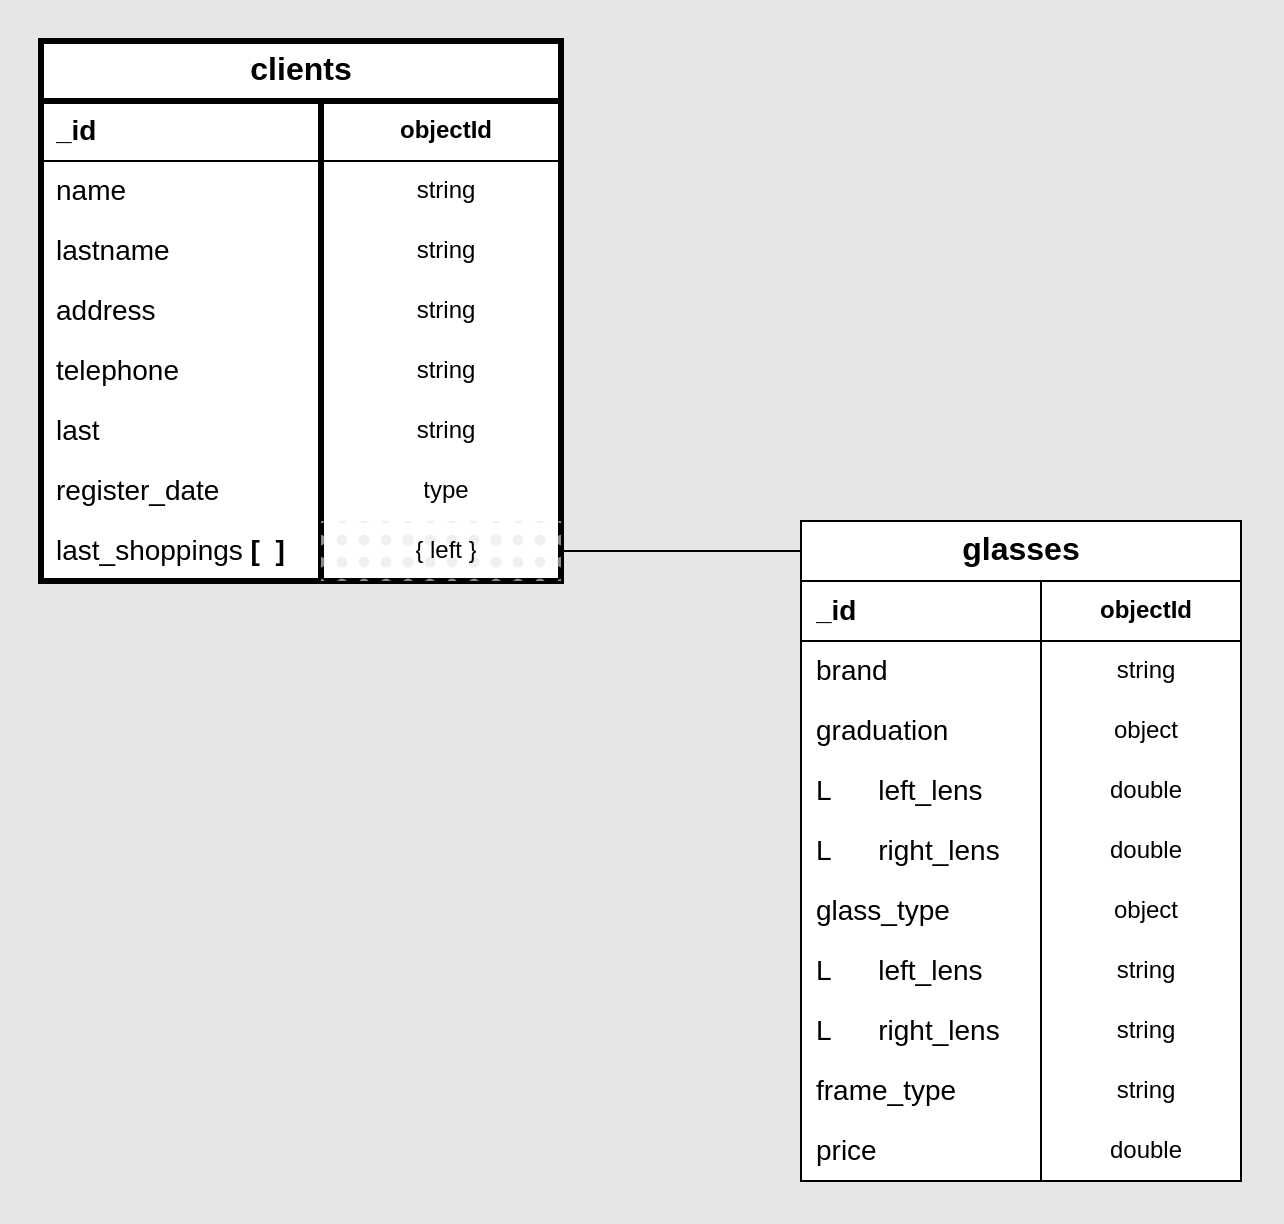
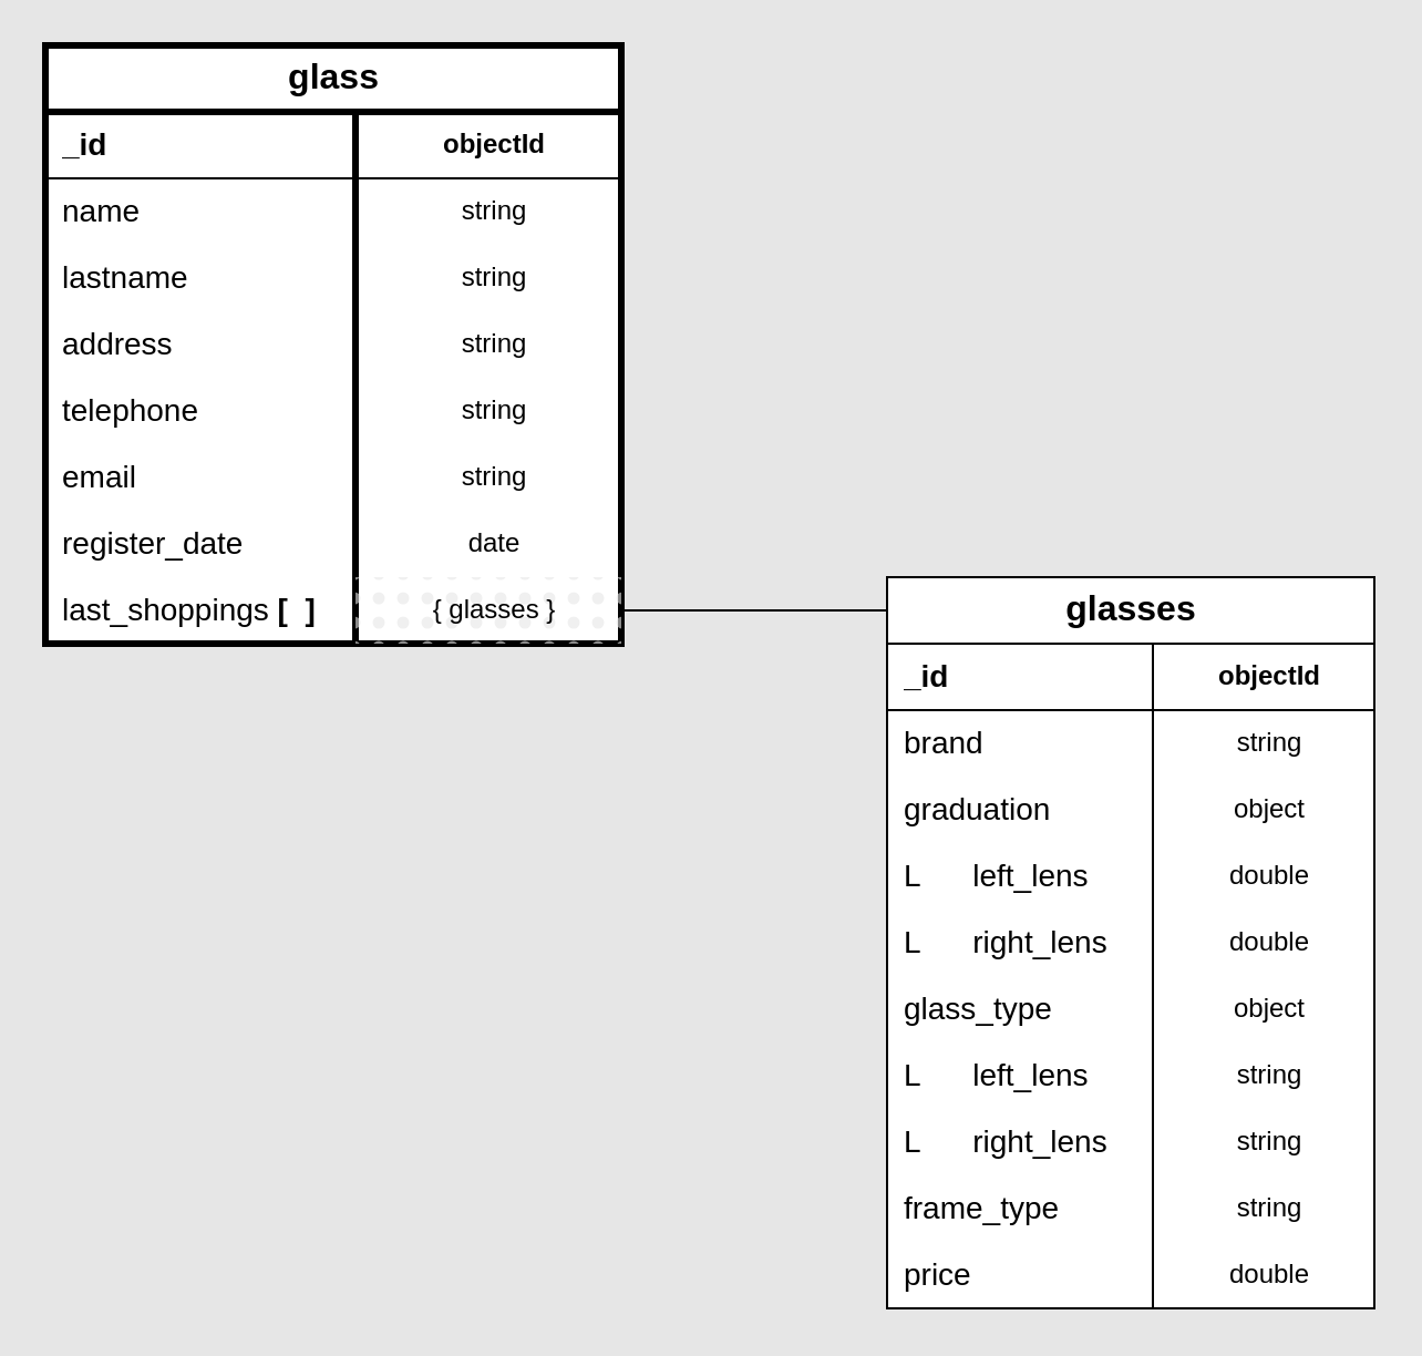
  <mxCell id="0" />
  <mxCell id="1" parent="0" />
  <mxCell id="2" value="&lt;font face=&quot;Helvetica&quot;&gt;glasses&lt;/font&gt;" style="shape=table;startSize=30;container=1;collapsible=1;childLayout=tableLayout;fixedRows=1;rowLines=0;fontStyle=1;align=center;resizeLast=1;html=1;fontFamily=Courier New;fontSize=16;swimlaneFillColor=#FFFFFF;" parent="1" vertex="1"><mxGeometry x="400" y="260" width="220" height="330" as="geometry"><mxRectangle x="440" y="150" width="90" height="30" as="alternateBounds" /></mxGeometry></mxCell>
  <mxCell id="3" value="" style="shape=tableRow;horizontal=0;startSize=0;swimlaneHead=0;swimlaneBody=0;fillColor=none;collapsible=0;dropTarget=0;points=[[0,0.5],[1,0.5]];portConstraint=eastwest;top=0;left=0;right=0;bottom=1;" parent="2" vertex="1"><mxGeometry y="30" width="220" height="30" as="geometry" /></mxCell>
  <mxCell id="4" value="_id" style="shape=partialRectangle;connectable=0;fillColor=none;top=0;left=0;bottom=0;right=0;align=left;spacingLeft=6;fontStyle=1;overflow=hidden;whiteSpace=wrap;html=1;fontFamily=Helvetica;fontSize=14;" parent="3" vertex="1"><mxGeometry width="120" height="30" as="geometry"><mxRectangle width="120" height="30" as="alternateBounds" /></mxGeometry></mxCell>
  <mxCell id="5" value="objectId" style="shape=partialRectangle;connectable=0;fillColor=none;top=0;left=0;bottom=0;right=0;align=center;spacingLeft=6;fontStyle=1;overflow=hidden;whiteSpace=wrap;html=1;fontFamily=Helvetica;fontSize=12;" parent="3" vertex="1"><mxGeometry x="120" width="100" height="30" as="geometry"><mxRectangle width="100" height="30" as="alternateBounds" /></mxGeometry></mxCell>
  <mxCell id="6" value="" style="shape=tableRow;horizontal=0;startSize=0;swimlaneHead=0;swimlaneBody=0;fillColor=none;collapsible=0;dropTarget=0;points=[[0,0.5],[1,0.5]];portConstraint=eastwest;top=0;left=0;right=0;bottom=0;" parent="2" vertex="1"><mxGeometry y="60" width="220" height="30" as="geometry" /></mxCell>
  <mxCell id="7" value="brand" style="shape=partialRectangle;connectable=0;fillColor=none;top=0;left=0;bottom=0;right=0;align=left;spacingLeft=6;overflow=hidden;whiteSpace=wrap;html=1;fontFamily=Helvetica;fontSize=14;" parent="6" vertex="1"><mxGeometry width="120" height="30" as="geometry"><mxRectangle width="120" height="30" as="alternateBounds" /></mxGeometry></mxCell>
  <mxCell id="8" value="string" style="shape=partialRectangle;connectable=0;fillColor=none;top=0;left=0;bottom=0;right=0;align=center;spacingLeft=6;overflow=hidden;whiteSpace=wrap;html=1;strokeWidth=0;" parent="6" vertex="1"><mxGeometry x="120" width="100" height="30" as="geometry"><mxRectangle width="100" height="30" as="alternateBounds" /></mxGeometry></mxCell>
  <mxCell id="9" value="" style="shape=tableRow;horizontal=0;startSize=0;swimlaneHead=0;swimlaneBody=0;fillColor=none;collapsible=0;dropTarget=0;points=[[0,0.5],[1,0.5]];portConstraint=eastwest;top=0;left=0;right=0;bottom=0;" parent="2" vertex="1"><mxGeometry y="90" width="220" height="30" as="geometry" /></mxCell>
  <mxCell id="10" value="graduation" style="shape=partialRectangle;connectable=0;fillColor=none;top=0;left=0;bottom=0;right=0;align=left;spacingLeft=6;overflow=hidden;whiteSpace=wrap;html=1;fontFamily=Helvetica;fontSize=14;" parent="9" vertex="1"><mxGeometry width="120" height="30" as="geometry"><mxRectangle width="120" height="30" as="alternateBounds" /></mxGeometry></mxCell>
  <mxCell id="11" value="object" style="shape=partialRectangle;connectable=0;fillColor=none;top=0;left=0;bottom=0;right=0;align=center;spacingLeft=6;overflow=hidden;whiteSpace=wrap;html=1;" parent="9" vertex="1"><mxGeometry x="120" width="100" height="30" as="geometry"><mxRectangle width="100" height="30" as="alternateBounds" /></mxGeometry></mxCell>
  <mxCell id="12" value="" style="shape=tableRow;horizontal=0;startSize=0;swimlaneHead=0;swimlaneBody=0;fillColor=none;collapsible=0;dropTarget=0;points=[[0,0.5],[1,0.5]];portConstraint=eastwest;top=0;left=0;right=0;bottom=0;" parent="2" vertex="1"><mxGeometry y="120" width="220" height="30" as="geometry" /></mxCell>
  <mxCell id="13" value="L&lt;span style=&quot;white-space: pre;&quot;&gt;&#09;&lt;/span&gt;left_lens" style="shape=partialRectangle;connectable=0;fillColor=none;top=0;left=0;bottom=0;right=0;align=left;spacingLeft=6;overflow=hidden;whiteSpace=wrap;html=1;fontFamily=Helvetica;fontSize=14;" parent="12" vertex="1"><mxGeometry width="120" height="30" as="geometry"><mxRectangle width="120" height="30" as="alternateBounds" /></mxGeometry></mxCell>
  <mxCell id="14" value="double" style="shape=partialRectangle;connectable=0;fillColor=none;top=0;left=0;bottom=0;right=0;align=center;spacingLeft=6;overflow=hidden;whiteSpace=wrap;html=1;" parent="12" vertex="1"><mxGeometry x="120" width="100" height="30" as="geometry"><mxRectangle width="100" height="30" as="alternateBounds" /></mxGeometry></mxCell>
  <mxCell id="15" style="shape=tableRow;horizontal=0;startSize=0;swimlaneHead=0;swimlaneBody=0;fillColor=none;collapsible=0;dropTarget=0;points=[[0,0.5],[1,0.5]];portConstraint=eastwest;top=0;left=0;right=0;bottom=0;" parent="2" vertex="1"><mxGeometry y="150" width="220" height="30" as="geometry" /></mxCell>
  <mxCell id="16" value="L&lt;span style=&quot;white-space: pre;&quot;&gt;&#09;&lt;/span&gt;right_lens" style="shape=partialRectangle;connectable=0;fillColor=none;top=0;left=0;bottom=0;right=0;align=left;spacingLeft=6;overflow=hidden;whiteSpace=wrap;html=1;fontFamily=Helvetica;fontSize=14;" parent="15" vertex="1"><mxGeometry width="120" height="30" as="geometry"><mxRectangle width="120" height="30" as="alternateBounds" /></mxGeometry></mxCell>
  <mxCell id="17" value="double" style="shape=partialRectangle;connectable=0;fillColor=none;top=0;left=0;bottom=0;right=0;align=center;spacingLeft=6;overflow=hidden;whiteSpace=wrap;html=1;" parent="15" vertex="1"><mxGeometry x="120" width="100" height="30" as="geometry"><mxRectangle width="100" height="30" as="alternateBounds" /></mxGeometry></mxCell>
  <mxCell id="18" style="shape=tableRow;horizontal=0;startSize=0;swimlaneHead=0;swimlaneBody=0;fillColor=none;collapsible=0;dropTarget=0;points=[[0,0.5],[1,0.5]];portConstraint=eastwest;top=0;left=0;right=0;bottom=0;" parent="2" vertex="1"><mxGeometry y="180" width="220" height="30" as="geometry" /></mxCell>
  <mxCell id="19" value="glass_type" style="shape=partialRectangle;connectable=0;fillColor=none;top=0;left=0;bottom=0;right=0;align=left;spacingLeft=6;overflow=hidden;whiteSpace=wrap;html=1;fontFamily=Helvetica;fontSize=14;" parent="18" vertex="1"><mxGeometry width="120" height="30" as="geometry"><mxRectangle width="120" height="30" as="alternateBounds" /></mxGeometry></mxCell>
  <mxCell id="20" value="object" style="shape=partialRectangle;connectable=0;fillColor=none;top=0;left=0;bottom=0;right=0;align=center;spacingLeft=6;overflow=hidden;whiteSpace=wrap;html=1;" parent="18" vertex="1"><mxGeometry x="120" width="100" height="30" as="geometry"><mxRectangle width="100" height="30" as="alternateBounds" /></mxGeometry></mxCell>
  <mxCell id="21" style="shape=tableRow;horizontal=0;startSize=0;swimlaneHead=0;swimlaneBody=0;fillColor=none;collapsible=0;dropTarget=0;points=[[0,0.5],[1,0.5]];portConstraint=eastwest;top=0;left=0;right=0;bottom=0;" parent="2" vertex="1"><mxGeometry y="210" width="220" height="30" as="geometry" /></mxCell>
  <mxCell id="22" value="L&lt;span style=&quot;white-space: pre;&quot;&gt;&#09;&lt;/span&gt;left_lens" style="shape=partialRectangle;connectable=0;fillColor=none;top=0;left=0;bottom=0;right=0;align=left;spacingLeft=6;overflow=hidden;whiteSpace=wrap;html=1;fontFamily=Helvetica;fontSize=14;" parent="21" vertex="1"><mxGeometry width="120" height="30" as="geometry"><mxRectangle width="120" height="30" as="alternateBounds" /></mxGeometry></mxCell>
  <mxCell id="23" value="string" style="shape=partialRectangle;connectable=0;fillColor=none;top=0;left=0;bottom=0;right=0;align=center;spacingLeft=6;overflow=hidden;whiteSpace=wrap;html=1;" parent="21" vertex="1"><mxGeometry x="120" width="100" height="30" as="geometry"><mxRectangle width="100" height="30" as="alternateBounds" /></mxGeometry></mxCell>
  <mxCell id="24" style="shape=tableRow;horizontal=0;startSize=0;swimlaneHead=0;swimlaneBody=0;fillColor=none;collapsible=0;dropTarget=0;points=[[0,0.5],[1,0.5]];portConstraint=eastwest;top=0;left=0;right=0;bottom=0;" parent="2" vertex="1"><mxGeometry y="240" width="220" height="30" as="geometry" /></mxCell>
  <mxCell id="25" value="L&lt;span style=&quot;white-space: pre;&quot;&gt;&#09;&lt;/span&gt;right_lens" style="shape=partialRectangle;connectable=0;fillColor=none;top=0;left=0;bottom=0;right=0;align=left;spacingLeft=6;overflow=hidden;whiteSpace=wrap;html=1;fontFamily=Helvetica;fontSize=14;" parent="24" vertex="1"><mxGeometry width="120" height="30" as="geometry"><mxRectangle width="120" height="30" as="alternateBounds" /></mxGeometry></mxCell>
  <mxCell id="26" value="string" style="shape=partialRectangle;connectable=0;fillColor=none;top=0;left=0;bottom=0;right=0;align=center;spacingLeft=6;overflow=hidden;whiteSpace=wrap;html=1;" parent="24" vertex="1"><mxGeometry x="120" width="100" height="30" as="geometry"><mxRectangle width="100" height="30" as="alternateBounds" /></mxGeometry></mxCell>
  <mxCell id="27" style="shape=tableRow;horizontal=0;startSize=0;swimlaneHead=0;swimlaneBody=0;fillColor=none;collapsible=0;dropTarget=0;points=[[0,0.5],[1,0.5]];portConstraint=eastwest;top=0;left=0;right=0;bottom=0;" parent="2" vertex="1"><mxGeometry y="270" width="220" height="30" as="geometry" /></mxCell>
  <mxCell id="28" value="frame_type" style="shape=partialRectangle;connectable=0;fillColor=none;top=0;left=0;bottom=0;right=0;align=left;spacingLeft=6;overflow=hidden;whiteSpace=wrap;html=1;fontFamily=Helvetica;fontSize=14;" parent="27" vertex="1"><mxGeometry width="120" height="30" as="geometry"><mxRectangle width="120" height="30" as="alternateBounds" /></mxGeometry></mxCell>
  <mxCell id="29" value="string" style="shape=partialRectangle;connectable=0;fillColor=none;top=0;left=0;bottom=0;right=0;align=center;spacingLeft=6;overflow=hidden;whiteSpace=wrap;html=1;" parent="27" vertex="1"><mxGeometry x="120" width="100" height="30" as="geometry"><mxRectangle width="100" height="30" as="alternateBounds" /></mxGeometry></mxCell>
  <mxCell id="30" style="shape=tableRow;horizontal=0;startSize=0;swimlaneHead=0;swimlaneBody=0;fillColor=none;collapsible=0;dropTarget=0;points=[[0,0.5],[1,0.5]];portConstraint=eastwest;top=0;left=0;right=0;bottom=0;" parent="2" vertex="1"><mxGeometry y="300" width="220" height="30" as="geometry" /></mxCell>
  <mxCell id="31" value="price" style="shape=partialRectangle;connectable=0;fillColor=none;top=0;left=0;bottom=0;right=0;align=left;spacingLeft=6;overflow=hidden;whiteSpace=wrap;html=1;fontFamily=Helvetica;fontSize=14;" parent="30" vertex="1"><mxGeometry width="120" height="30" as="geometry"><mxRectangle width="120" height="30" as="alternateBounds" /></mxGeometry></mxCell>
  <mxCell id="32" value="double" style="shape=partialRectangle;connectable=0;fillColor=none;top=0;left=0;bottom=0;right=0;align=center;spacingLeft=6;overflow=hidden;whiteSpace=wrap;html=1;" parent="30" vertex="1"><mxGeometry x="120" width="100" height="30" as="geometry"><mxRectangle width="100" height="30" as="alternateBounds" /></mxGeometry></mxCell>
- <mxCell id="33" value="&lt;font face=&quot;Helvetica&quot;&gt;clients&lt;/font&gt;" style="shape=table;startSize=30;container=1;collapsible=1;childLayout=tableLayout;fixedRows=1;rowLines=0;fontStyle=1;align=center;resizeLast=1;html=1;fontFamily=Courier New;fontSize=16;swimlaneFillColor=#FFFFFF;strokeWidth=3;" parent="1" vertex="1"><mxGeometry x="20" y="20" width="260" height="270" as="geometry" /></mxCell>
+ <mxCell id="33" value="&lt;font face=&quot;Helvetica&quot;&gt;glass&lt;/font&gt;" style="shape=table;startSize=30;container=1;collapsible=1;childLayout=tableLayout;fixedRows=1;rowLines=0;fontStyle=1;align=center;resizeLast=1;html=1;fontFamily=Courier New;fontSize=16;swimlaneFillColor=#FFFFFF;strokeWidth=3;" parent="1" vertex="1"><mxGeometry x="20" y="20" width="260" height="270" as="geometry" /></mxCell>
  <mxCell id="34" value="" style="shape=tableRow;horizontal=0;startSize=0;swimlaneHead=0;swimlaneBody=0;fillColor=none;collapsible=0;dropTarget=0;points=[[0,0.5],[1,0.5]];portConstraint=eastwest;top=0;left=0;right=0;bottom=1;" parent="33" vertex="1"><mxGeometry y="30" width="260" height="30" as="geometry" /></mxCell>
  <mxCell id="35" value="_id" style="shape=partialRectangle;connectable=0;fillColor=none;top=0;left=0;bottom=0;right=0;align=left;spacingLeft=6;fontStyle=1;overflow=hidden;whiteSpace=wrap;html=1;fontFamily=Helvetica;fontSize=14;" parent="34" vertex="1"><mxGeometry width="140" height="30" as="geometry"><mxRectangle width="140" height="30" as="alternateBounds" /></mxGeometry></mxCell>
  <mxCell id="36" value="objectId" style="shape=partialRectangle;connectable=0;fillColor=none;top=0;left=0;bottom=0;right=0;align=center;spacingLeft=6;fontStyle=1;overflow=hidden;whiteSpace=wrap;html=1;fontFamily=Helvetica;fontSize=12;" parent="34" vertex="1"><mxGeometry x="140" width="120" height="30" as="geometry"><mxRectangle width="120" height="30" as="alternateBounds" /></mxGeometry></mxCell>
  <mxCell id="37" value="" style="shape=tableRow;horizontal=0;startSize=0;swimlaneHead=0;swimlaneBody=0;fillColor=none;collapsible=0;dropTarget=0;points=[[0,0.5],[1,0.5]];portConstraint=eastwest;top=0;left=0;right=0;bottom=0;" parent="33" vertex="1"><mxGeometry y="60" width="260" height="30" as="geometry" /></mxCell>
  <mxCell id="38" value="name" style="shape=partialRectangle;connectable=0;fillColor=none;top=0;left=0;bottom=0;right=0;align=left;spacingLeft=6;overflow=hidden;whiteSpace=wrap;html=1;fontFamily=Helvetica;fontSize=14;" parent="37" vertex="1"><mxGeometry width="140" height="30" as="geometry"><mxRectangle width="140" height="30" as="alternateBounds" /></mxGeometry></mxCell>
  <mxCell id="39" value="string" style="shape=partialRectangle;connectable=0;fillColor=none;top=0;left=0;bottom=0;right=0;align=center;spacingLeft=6;overflow=hidden;whiteSpace=wrap;html=1;strokeWidth=0;" parent="37" vertex="1"><mxGeometry x="140" width="120" height="30" as="geometry"><mxRectangle width="120" height="30" as="alternateBounds" /></mxGeometry></mxCell>
  <mxCell id="40" style="shape=tableRow;horizontal=0;startSize=0;swimlaneHead=0;swimlaneBody=0;fillColor=none;collapsible=0;dropTarget=0;points=[[0,0.5],[1,0.5]];portConstraint=eastwest;top=0;left=0;right=0;bottom=0;" parent="33" vertex="1"><mxGeometry y="90" width="260" height="30" as="geometry" /></mxCell>
  <mxCell id="41" value="lastname" style="shape=partialRectangle;connectable=0;fillColor=none;top=0;left=0;bottom=0;right=0;align=left;spacingLeft=6;overflow=hidden;whiteSpace=wrap;html=1;fontFamily=Helvetica;fontSize=14;" parent="40" vertex="1"><mxGeometry width="140" height="30" as="geometry"><mxRectangle width="140" height="30" as="alternateBounds" /></mxGeometry></mxCell>
  <mxCell id="42" value="string" style="shape=partialRectangle;connectable=0;fillColor=none;top=0;left=0;bottom=0;right=0;align=center;spacingLeft=6;overflow=hidden;whiteSpace=wrap;html=1;strokeWidth=0;" parent="40" vertex="1"><mxGeometry x="140" width="120" height="30" as="geometry"><mxRectangle width="120" height="30" as="alternateBounds" /></mxGeometry></mxCell>
  <mxCell id="43" value="" style="shape=tableRow;horizontal=0;startSize=0;swimlaneHead=0;swimlaneBody=0;fillColor=none;collapsible=0;dropTarget=0;points=[[0,0.5],[1,0.5]];portConstraint=eastwest;top=0;left=0;right=0;bottom=0;" parent="33" vertex="1"><mxGeometry y="120" width="260" height="30" as="geometry" /></mxCell>
  <mxCell id="44" value="address" style="shape=partialRectangle;connectable=0;fillColor=none;top=0;left=0;bottom=0;right=0;align=left;spacingLeft=6;overflow=hidden;whiteSpace=wrap;html=1;fontFamily=Helvetica;fontSize=14;" parent="43" vertex="1"><mxGeometry width="140" height="30" as="geometry"><mxRectangle width="140" height="30" as="alternateBounds" /></mxGeometry></mxCell>
  <mxCell id="45" value="string" style="shape=partialRectangle;connectable=0;fillColor=none;top=0;left=0;bottom=0;right=0;align=center;spacingLeft=6;overflow=hidden;whiteSpace=wrap;html=1;" parent="43" vertex="1"><mxGeometry x="140" width="120" height="30" as="geometry"><mxRectangle width="120" height="30" as="alternateBounds" /></mxGeometry></mxCell>
  <mxCell id="46" value="" style="shape=tableRow;horizontal=0;startSize=0;swimlaneHead=0;swimlaneBody=0;fillColor=none;collapsible=0;dropTarget=0;points=[[0,0.5],[1,0.5]];portConstraint=eastwest;top=0;left=0;right=0;bottom=0;" parent="33" vertex="1"><mxGeometry y="150" width="260" height="30" as="geometry" /></mxCell>
  <mxCell id="47" value="telephone" style="shape=partialRectangle;connectable=0;fillColor=none;top=0;left=0;bottom=0;right=0;align=left;spacingLeft=6;overflow=hidden;whiteSpace=wrap;html=1;fontFamily=Helvetica;fontSize=14;" parent="46" vertex="1"><mxGeometry width="140" height="30" as="geometry"><mxRectangle width="140" height="30" as="alternateBounds" /></mxGeometry></mxCell>
  <mxCell id="48" value="string" style="shape=partialRectangle;connectable=0;fillColor=none;top=0;left=0;bottom=0;right=0;align=center;spacingLeft=6;overflow=hidden;whiteSpace=wrap;html=1;" parent="46" vertex="1"><mxGeometry x="140" width="120" height="30" as="geometry"><mxRectangle width="120" height="30" as="alternateBounds" /></mxGeometry></mxCell>
  <mxCell id="49" style="shape=tableRow;horizontal=0;startSize=0;swimlaneHead=0;swimlaneBody=0;fillColor=none;collapsible=0;dropTarget=0;points=[[0,0.5],[1,0.5]];portConstraint=eastwest;top=0;left=0;right=0;bottom=0;" parent="33" vertex="1"><mxGeometry y="180" width="260" height="30" as="geometry" /></mxCell>
- <mxCell id="50" value="last" style="shape=partialRectangle;connectable=0;fillColor=none;top=0;left=0;bottom=0;right=0;align=left;spacingLeft=6;overflow=hidden;whiteSpace=wrap;html=1;fontFamily=Helvetica;fontSize=14;" parent="49" vertex="1"><mxGeometry width="140" height="30" as="geometry"><mxRectangle width="140" height="30" as="alternateBounds" /></mxGeometry></mxCell>
+ <mxCell id="50" value="email" style="shape=partialRectangle;connectable=0;fillColor=none;top=0;left=0;bottom=0;right=0;align=left;spacingLeft=6;overflow=hidden;whiteSpace=wrap;html=1;fontFamily=Helvetica;fontSize=14;" parent="49" vertex="1"><mxGeometry width="140" height="30" as="geometry"><mxRectangle width="140" height="30" as="alternateBounds" /></mxGeometry></mxCell>
  <mxCell id="51" value="string" style="shape=partialRectangle;connectable=0;fillColor=none;top=0;left=0;bottom=0;right=0;align=center;spacingLeft=6;overflow=hidden;whiteSpace=wrap;html=1;" parent="49" vertex="1"><mxGeometry x="140" width="120" height="30" as="geometry"><mxRectangle width="120" height="30" as="alternateBounds" /></mxGeometry></mxCell>
  <mxCell id="52" style="shape=tableRow;horizontal=0;startSize=0;swimlaneHead=0;swimlaneBody=0;fillColor=none;collapsible=0;dropTarget=0;points=[[0,0.5],[1,0.5]];portConstraint=eastwest;top=0;left=0;right=0;bottom=0;" parent="33" vertex="1"><mxGeometry y="210" width="260" height="30" as="geometry" /></mxCell>
  <mxCell id="53" value="register_date" style="shape=partialRectangle;connectable=0;fillColor=none;top=0;left=0;bottom=0;right=0;align=left;spacingLeft=6;overflow=hidden;whiteSpace=wrap;html=1;fontFamily=Helvetica;fontSize=14;" parent="52" vertex="1"><mxGeometry width="140" height="30" as="geometry"><mxRectangle width="140" height="30" as="alternateBounds" /></mxGeometry></mxCell>
- <mxCell id="54" value="type" style="shape=partialRectangle;connectable=0;fillColor=none;top=0;left=0;bottom=0;right=0;align=center;spacingLeft=6;overflow=hidden;whiteSpace=wrap;html=1;" parent="52" vertex="1"><mxGeometry x="140" width="120" height="30" as="geometry"><mxRectangle width="120" height="30" as="alternateBounds" /></mxGeometry></mxCell>
+ <mxCell id="54" value="date" style="shape=partialRectangle;connectable=0;fillColor=none;top=0;left=0;bottom=0;right=0;align=center;spacingLeft=6;overflow=hidden;whiteSpace=wrap;html=1;" parent="52" vertex="1"><mxGeometry x="140" width="120" height="30" as="geometry"><mxRectangle width="120" height="30" as="alternateBounds" /></mxGeometry></mxCell>
  <mxCell id="55" style="shape=tableRow;horizontal=0;startSize=0;swimlaneHead=0;swimlaneBody=0;fillColor=none;collapsible=0;dropTarget=0;points=[[0,0.5],[1,0.5]];portConstraint=eastwest;top=0;left=0;right=0;bottom=0;" parent="33" vertex="1"><mxGeometry y="240" width="260" height="30" as="geometry" /></mxCell>
  <mxCell id="56" value="last_shoppings &lt;b&gt;[&amp;nbsp; ]&lt;/b&gt;" style="shape=partialRectangle;connectable=0;fillColor=none;top=0;left=0;bottom=0;right=0;align=left;spacingLeft=6;overflow=hidden;whiteSpace=wrap;html=1;fontFamily=Helvetica;fontSize=14;" parent="55" vertex="1"><mxGeometry width="140" height="30" as="geometry"><mxRectangle width="140" height="30" as="alternateBounds" /></mxGeometry></mxCell>
- <mxCell id="57" value="{ left }" style="shape=partialRectangle;connectable=0;fillColor=#E6E6E6;top=0;left=0;bottom=0;right=0;align=center;spacingLeft=6;overflow=hidden;whiteSpace=wrap;html=1;fillStyle=dots;opacity=60;" parent="55" vertex="1"><mxGeometry x="140" width="120" height="30" as="geometry"><mxRectangle width="120" height="30" as="alternateBounds" /></mxGeometry></mxCell>
+ <mxCell id="57" value="{ glasses }" style="shape=partialRectangle;connectable=0;fillColor=#E6E6E6;top=0;left=0;bottom=0;right=0;align=center;spacingLeft=6;overflow=hidden;whiteSpace=wrap;html=1;fillStyle=dots;opacity=60;" parent="55" vertex="1"><mxGeometry x="140" width="120" height="30" as="geometry"><mxRectangle width="120" height="30" as="alternateBounds" /></mxGeometry></mxCell>
  <mxCell id="58" value="" style="endArrow=none;html=1;rounded=0;exitX=1;exitY=0.5;exitDx=0;exitDy=0;" parent="1" source="55" edge="1"><mxGeometry width="50" height="50" relative="1" as="geometry"><mxPoint x="350" y="290" as="sourcePoint" /><mxPoint x="400" y="275" as="targetPoint" /></mxGeometry></mxCell>
